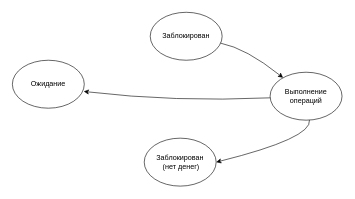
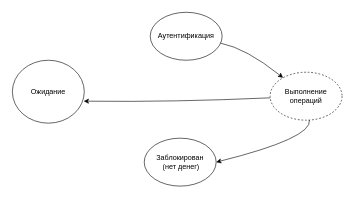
  <mxCell id="0" />
  <mxCell id="1" parent="0" />
- <mxCell id="2" value="Ожидание" style="ellipse;whiteSpace=wrap;html=1;" vertex="1" parent="1"><mxGeometry x="20" y="100" width="120" height="80" as="geometry" /></mxCell>
- <mxCell id="3" value="Заблокирован" style="ellipse;whiteSpace=wrap;html=1;" vertex="1" parent="1"><mxGeometry x="250" y="20" width="120" height="80" as="geometry" /></mxCell>
- <mxCell id="4" value="Выполнение операций" style="ellipse;whiteSpace=wrap;html=1;" vertex="1" parent="1"><mxGeometry x="450" y="120" width="120" height="80" as="geometry" /></mxCell>
+ <mxCell id="2" value="Ожидание" style="ellipse;whiteSpace=wrap;html=1;" vertex="1" parent="1"><mxGeometry x="20" y="100" width="120" height="105" as="geometry" /></mxCell>
+ <mxCell id="3" value="Аутентификация" style="ellipse;whiteSpace=wrap;html=1;" vertex="1" parent="1"><mxGeometry x="250" y="20" width="120" height="80" as="geometry" /></mxCell>
+ <mxCell id="4" value="Выполнение операций" style="ellipse;whiteSpace=wrap;html=1;dashed=1;" vertex="1" parent="1"><mxGeometry x="450" y="120" width="120" height="80" as="geometry" /></mxCell>
  <mxCell id="5" value="&amp;nbsp; &amp;nbsp;Заблокирован&amp;nbsp; &amp;nbsp; &amp;nbsp;(нет денег)" style="ellipse;whiteSpace=wrap;html=1;" vertex="1" parent="1"><mxGeometry x="240" y="230" width="120" height="80" as="geometry" /></mxCell>
  <mxCell id="6" value="" style="curved=1;endArrow=classic;html=1;" edge="1" parent="1" source="3" target="4"><mxGeometry width="50" height="50" relative="1" as="geometry"><mxPoint x="370" y="110" as="sourcePoint" /><mxPoint x="440.711" y="60" as="targetPoint" /><Array as="points"><mxPoint x="410" y="80" /></Array></mxGeometry></mxCell>
  <mxCell id="7" value="" style="curved=1;endArrow=classic;html=1;entryX=1;entryY=0.5;entryDx=0;entryDy=0;" edge="1" parent="1" source="4" target="5"><mxGeometry width="50" height="50" relative="1" as="geometry"><mxPoint x="510" y="250" as="sourcePoint" /><mxPoint x="510" y="270.711" as="targetPoint" /><Array as="points"><mxPoint x="520" y="230" /></Array></mxGeometry></mxCell>
  <mxCell id="8" value="" style="curved=1;endArrow=classic;html=1;entryX=0.992;entryY=0.65;entryDx=0;entryDy=0;entryPerimeter=0;" edge="1" parent="1" source="4" target="2"><mxGeometry width="50" height="50" relative="1" as="geometry"><mxPoint x="379.289" y="210" as="sourcePoint" /><mxPoint x="379.289" y="160" as="targetPoint" /><Array as="points"><mxPoint x="290" y="170" /></Array></mxGeometry></mxCell>
